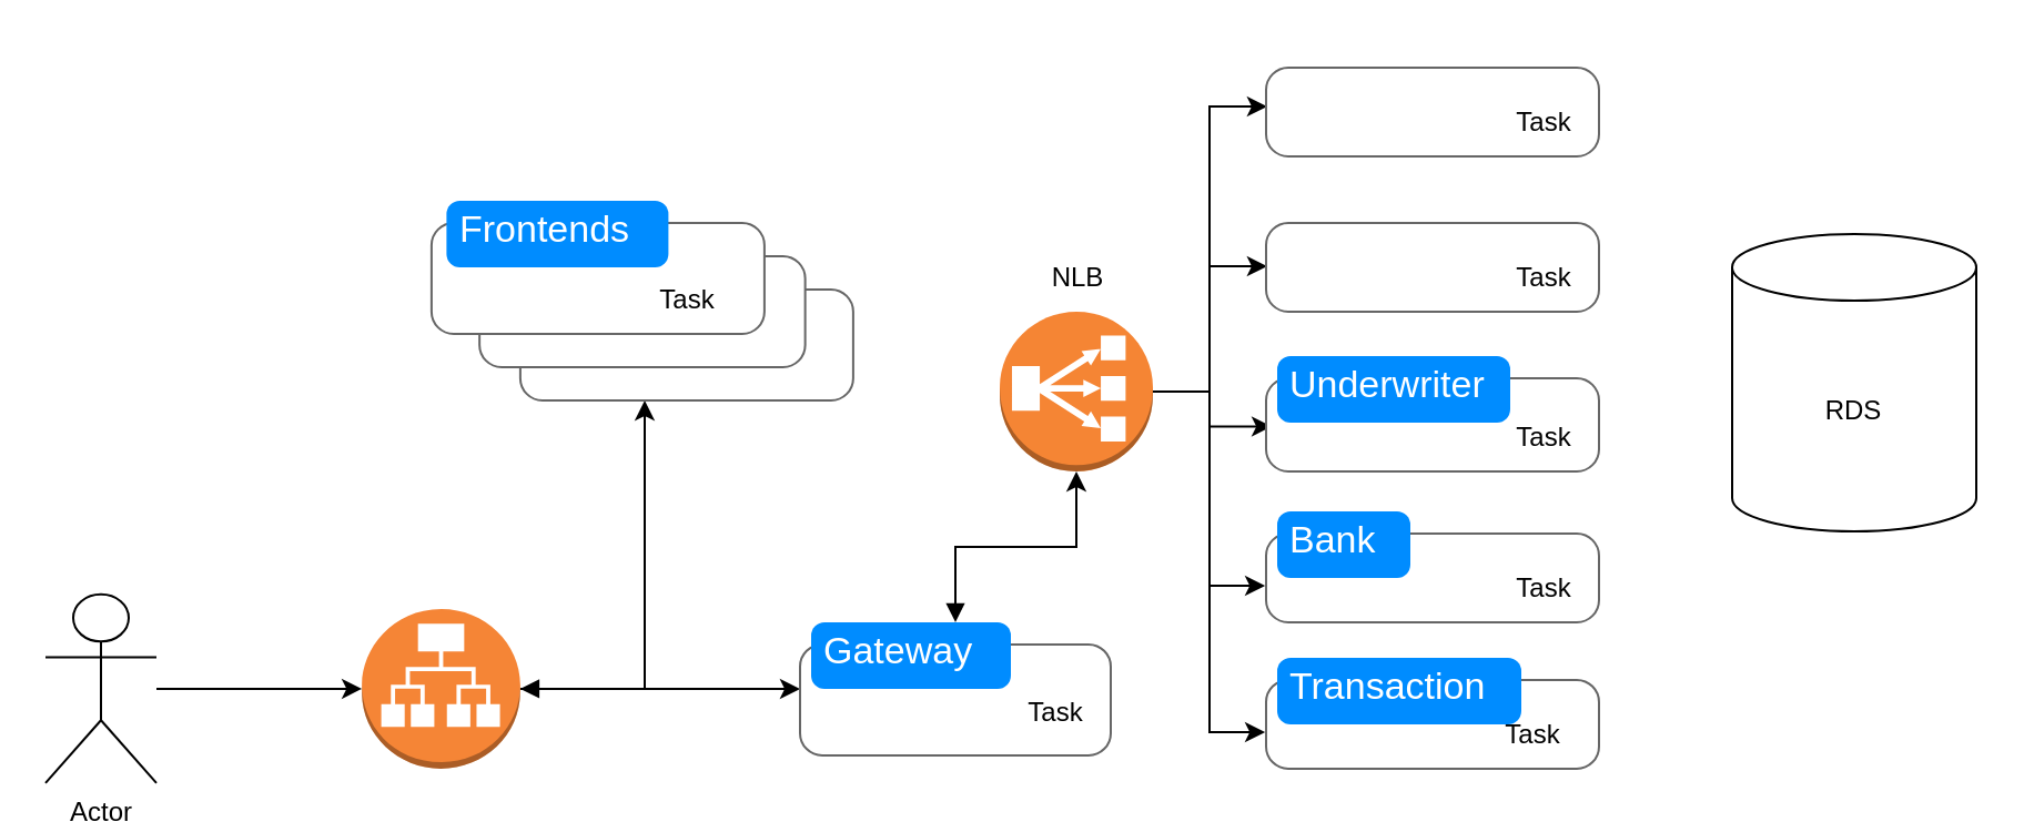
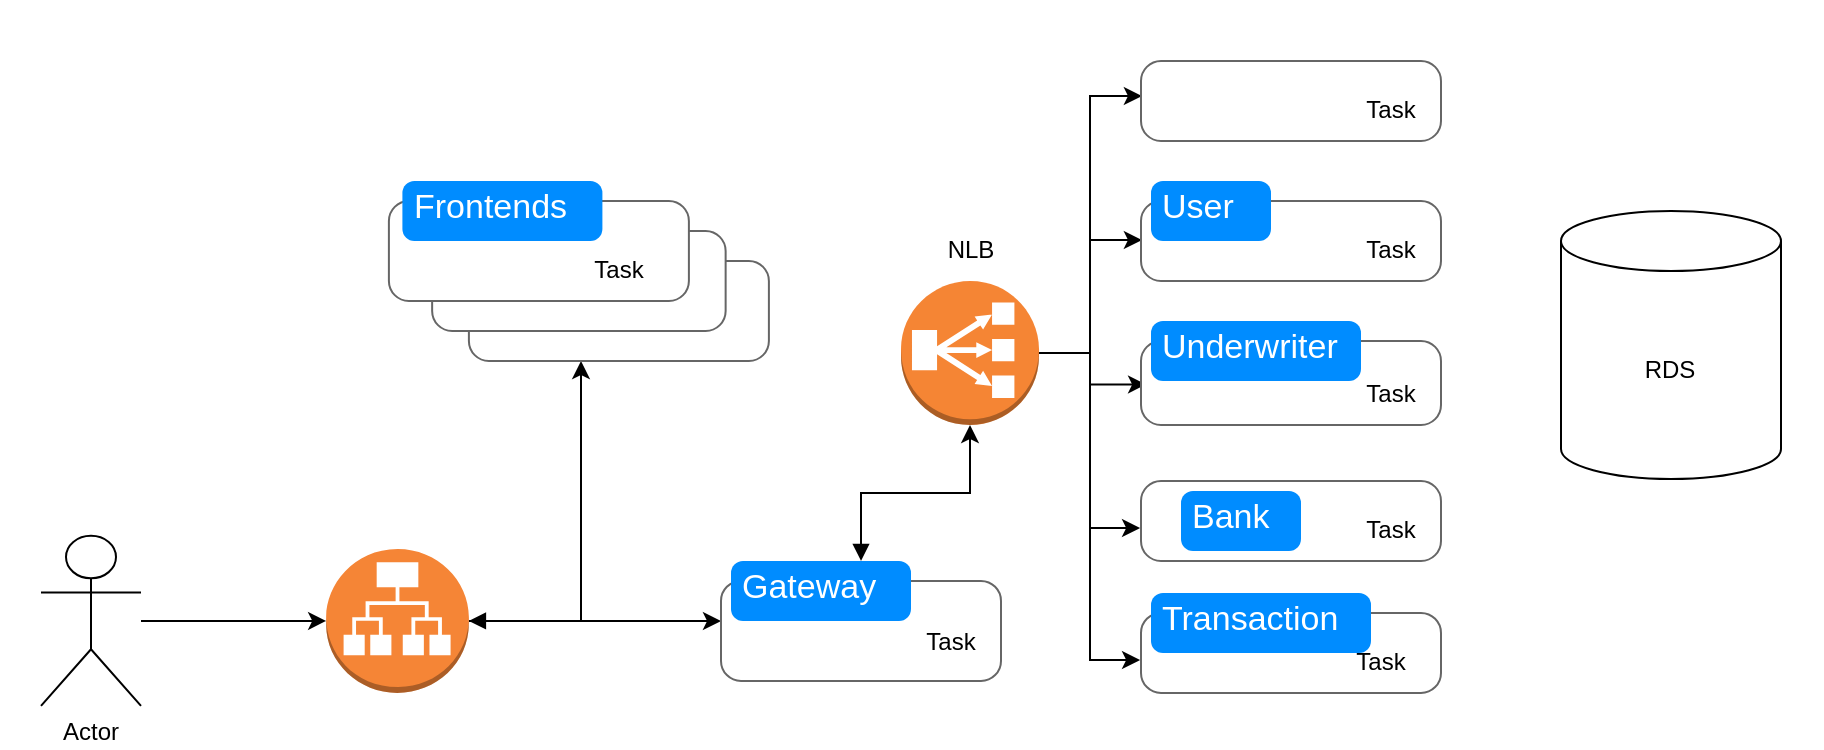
  <mxCell id="0" />
  <mxCell id="1" parent="0" />
  <mxCell id="2" style="edgeStyle=orthogonalEdgeStyle;rounded=0;orthogonalLoop=1;jettySize=auto;html=1;entryX=0;entryY=0.5;entryDx=0;entryDy=0;entryPerimeter=0;" edge="1" parent="1" source="3" target="7"><mxGeometry relative="1" as="geometry" /></mxCell>
  <mxCell id="3" value="Actor" style="shape=umlActor;verticalLabelPosition=bottom;verticalAlign=top;html=1;outlineConnect=0;" vertex="1" parent="1"><mxGeometry x="20" y="267.42" width="50" height="85.05" as="geometry" /></mxCell>
  <mxCell id="4" value="RDS" style="shape=cylinder3;whiteSpace=wrap;html=1;boundedLbl=1;backgroundOutline=1;size=15;" vertex="1" parent="1"><mxGeometry x="780" y="105" width="110" height="134" as="geometry" /></mxCell>
  <mxCell id="5" style="edgeStyle=orthogonalEdgeStyle;rounded=0;orthogonalLoop=1;jettySize=auto;html=1;exitX=1;exitY=0.5;exitDx=0;exitDy=0;exitPerimeter=0;startArrow=block;startFill=1;" edge="1" parent="1" source="7" target="18"><mxGeometry relative="1" as="geometry"><Array as="points"><mxPoint x="290" y="310" /></Array></mxGeometry></mxCell>
  <mxCell id="6" style="edgeStyle=orthogonalEdgeStyle;rounded=0;orthogonalLoop=1;jettySize=auto;html=1;" edge="1" parent="1" source="7" target="15"><mxGeometry relative="1" as="geometry"><Array as="points"><mxPoint x="350" y="310" /></Array></mxGeometry></mxCell>
  <mxCell id="7" value="" style="outlineConnect=0;dashed=0;verticalLabelPosition=bottom;verticalAlign=top;align=center;html=1;shape=mxgraph.aws3.application_load_balancer;fillColor=#F58536;gradientColor=none;rotation=0;" vertex="1" parent="1"><mxGeometry x="162.57" y="273.95" width="71.38" height="72" as="geometry" /></mxCell>
  <mxCell id="8" style="edgeStyle=orthogonalEdgeStyle;rounded=0;orthogonalLoop=1;jettySize=auto;html=1;entryX=0.003;entryY=0.55;entryDx=0;entryDy=0;entryPerimeter=0;" edge="1" parent="1" source="13" target="23"><mxGeometry relative="1" as="geometry" /></mxCell>
  <mxCell id="9" style="edgeStyle=orthogonalEdgeStyle;rounded=0;orthogonalLoop=1;jettySize=auto;html=1;entryX=0.003;entryY=0.59;entryDx=0;entryDy=0;entryPerimeter=0;" edge="1" parent="1" source="13" target="25"><mxGeometry relative="1" as="geometry" /></mxCell>
  <mxCell id="10" style="edgeStyle=orthogonalEdgeStyle;rounded=0;orthogonalLoop=1;jettySize=auto;html=1;entryX=0.017;entryY=0.61;entryDx=0;entryDy=0;entryPerimeter=0;" edge="1" parent="1" source="13" target="28"><mxGeometry relative="1" as="geometry" /></mxCell>
  <mxCell id="11" style="edgeStyle=orthogonalEdgeStyle;rounded=0;orthogonalLoop=1;jettySize=auto;html=1;entryX=-0.003;entryY=0.67;entryDx=0;entryDy=0;entryPerimeter=0;" edge="1" parent="1" source="13" target="31"><mxGeometry relative="1" as="geometry" /></mxCell>
  <mxCell id="12" style="edgeStyle=orthogonalEdgeStyle;rounded=0;orthogonalLoop=1;jettySize=auto;html=1;entryX=-0.003;entryY=0.671;entryDx=0;entryDy=0;entryPerimeter=0;" edge="1" parent="1" source="13" target="34"><mxGeometry relative="1" as="geometry" /></mxCell>
  <mxCell id="13" value="" style="outlineConnect=0;dashed=0;verticalLabelPosition=bottom;verticalAlign=top;align=center;html=1;shape=mxgraph.aws3.classic_load_balancer;fillColor=#F58534;gradientColor=none;" vertex="1" parent="1"><mxGeometry x="450" y="140" width="69" height="72" as="geometry" /></mxCell>
  <mxCell id="14" style="edgeStyle=orthogonalEdgeStyle;rounded=0;orthogonalLoop=1;jettySize=auto;html=1;entryX=0.5;entryY=1;entryDx=0;entryDy=0;entryPerimeter=0;startArrow=block;startFill=1;" edge="1" parent="1" source="15" target="13"><mxGeometry relative="1" as="geometry" /></mxCell>
  <mxCell id="15" value="" style="shape=mxgraph.mockup.containers.marginRect;rectMarginTop=10;strokeColor=#666666;strokeWidth=1;dashed=0;rounded=1;arcSize=5;recursiveResize=0;html=1;whiteSpace=wrap;" vertex="1" parent="1"><mxGeometry x="360" y="279.95" width="140" height="60" as="geometry" /></mxCell>
  <mxCell id="16" value="Gateway" style="shape=rect;strokeColor=none;fillColor=#008cff;strokeWidth=1;dashed=0;rounded=1;arcSize=20;fontColor=#ffffff;fontSize=17;spacing=2;spacingTop=-2;align=left;autosize=1;spacingLeft=4;resizeWidth=0;resizeHeight=0;perimeter=none;html=1;whiteSpace=wrap;" vertex="1" parent="15"><mxGeometry x="5" width="90" height="30" as="geometry" /></mxCell>
  <mxCell id="17" value="Task" style="text;html=1;align=center;verticalAlign=middle;resizable=0;points=[];autosize=1;strokeColor=none;fillColor=none;" vertex="1" parent="15"><mxGeometry x="90" y="26" width="50" height="30" as="geometry" /></mxCell>
  <mxCell id="18" value="" style="shape=mxgraph.mockup.containers.marginRect;rectMarginTop=10;strokeColor=#666666;strokeWidth=1;dashed=0;rounded=1;arcSize=5;recursiveResize=0;html=1;whiteSpace=wrap;" vertex="1" parent="1"><mxGeometry x="233.95" y="120" width="150" height="60" as="geometry" /></mxCell>
  <mxCell id="19" value="" style="shape=mxgraph.mockup.containers.marginRect;rectMarginTop=10;strokeColor=#666666;strokeWidth=1;dashed=0;rounded=1;arcSize=5;recursiveResize=0;html=1;whiteSpace=wrap;" vertex="1" parent="18"><mxGeometry x="-18.38" y="-15" width="146.75" height="60" as="geometry" /></mxCell>
  <mxCell id="20" value="" style="shape=mxgraph.mockup.containers.marginRect;rectMarginTop=10;strokeColor=#666666;strokeWidth=1;dashed=0;rounded=1;arcSize=5;recursiveResize=0;html=1;whiteSpace=wrap;" vertex="1" parent="18"><mxGeometry x="-40" y="-30" width="150" height="60" as="geometry" /></mxCell>
  <mxCell id="21" value="Frontends" style="shape=rect;strokeColor=none;fillColor=#008cff;strokeWidth=1;dashed=0;rounded=1;arcSize=20;fontColor=#ffffff;fontSize=17;spacing=2;spacingTop=-2;align=left;autosize=1;spacingLeft=4;resizeWidth=0;resizeHeight=0;perimeter=none;html=1;whiteSpace=wrap;" vertex="1" parent="18"><mxGeometry x="-33.25" y="-30" width="100" height="30" as="geometry" /></mxCell>
  <mxCell id="22" value="Task" style="text;html=1;align=center;verticalAlign=middle;resizable=0;points=[];autosize=1;strokeColor=none;fillColor=none;" vertex="1" parent="18"><mxGeometry x="50" width="50" height="30" as="geometry" /></mxCell>
  <mxCell id="23" value="" style="shape=mxgraph.mockup.containers.marginRect;rectMarginTop=10;strokeColor=#666666;strokeWidth=1;dashed=0;rounded=1;arcSize=5;recursiveResize=0;html=1;whiteSpace=wrap;" vertex="1" parent="1"><mxGeometry x="570" y="20" width="150" height="50" as="geometry" /></mxCell>
  <mxCell id="24" value="Task" style="text;html=1;align=center;verticalAlign=middle;resizable=0;points=[];autosize=1;strokeColor=none;fillColor=none;" vertex="1" parent="23"><mxGeometry x="100" y="20" width="50" height="30" as="geometry" /></mxCell>
  <mxCell id="25" value="" style="shape=mxgraph.mockup.containers.marginRect;rectMarginTop=10;strokeColor=#666666;strokeWidth=1;dashed=0;rounded=1;arcSize=5;recursiveResize=0;html=1;whiteSpace=wrap;" vertex="1" parent="1"><mxGeometry x="570" y="90" width="150" height="50" as="geometry" /></mxCell>
+ <mxCell id="26" value="User" style="shape=rect;strokeColor=none;fillColor=#008cff;strokeWidth=1;dashed=0;rounded=1;arcSize=20;fontColor=#ffffff;fontSize=17;spacing=2;spacingTop=-2;align=left;autosize=1;spacingLeft=4;resizeWidth=0;resizeHeight=0;perimeter=none;html=1;whiteSpace=wrap;" vertex="1" parent="25"><mxGeometry x="5" width="60" height="30" as="geometry" /></mxCell>
  <mxCell id="27" value="Task" style="text;html=1;align=center;verticalAlign=middle;resizable=0;points=[];autosize=1;strokeColor=none;fillColor=none;" vertex="1" parent="25"><mxGeometry x="100" y="20" width="50" height="30" as="geometry" /></mxCell>
  <mxCell id="28" value="" style="shape=mxgraph.mockup.containers.marginRect;rectMarginTop=10;strokeColor=#666666;strokeWidth=1;dashed=0;rounded=1;arcSize=5;recursiveResize=0;html=1;whiteSpace=wrap;" vertex="1" parent="1"><mxGeometry x="570" y="160" width="150" height="52" as="geometry" /></mxCell>
  <mxCell id="29" value="Underwriter" style="shape=rect;strokeColor=none;fillColor=#008cff;strokeWidth=1;dashed=0;rounded=1;arcSize=20;fontColor=#ffffff;fontSize=17;spacing=2;spacingTop=-2;align=left;autosize=1;spacingLeft=4;resizeWidth=0;resizeHeight=0;perimeter=none;html=1;whiteSpace=wrap;" vertex="1" parent="28"><mxGeometry x="5" width="105" height="30" as="geometry" /></mxCell>
  <mxCell id="30" value="Task" style="text;html=1;align=center;verticalAlign=middle;resizable=0;points=[];autosize=1;strokeColor=none;fillColor=none;" vertex="1" parent="28"><mxGeometry x="100" y="22" width="50" height="30" as="geometry" /></mxCell>
  <mxCell id="31" value="" style="shape=mxgraph.mockup.containers.marginRect;rectMarginTop=10;strokeColor=#666666;strokeWidth=1;dashed=0;rounded=1;arcSize=5;recursiveResize=0;html=1;whiteSpace=wrap;" vertex="1" parent="1"><mxGeometry x="570" y="230" width="150" height="50" as="geometry" /></mxCell>
- <mxCell id="32" value="Bank" style="shape=rect;strokeColor=none;fillColor=#008cff;strokeWidth=1;dashed=0;rounded=1;arcSize=20;fontColor=#ffffff;fontSize=17;spacing=2;spacingTop=-2;align=left;autosize=1;spacingLeft=4;resizeWidth=0;resizeHeight=0;perimeter=none;html=1;whiteSpace=wrap;" vertex="1" parent="31"><mxGeometry x="5" width="60" height="30" as="geometry" /></mxCell>
+ <mxCell id="32" value="Bank" style="shape=rect;strokeColor=none;fillColor=#008cff;strokeWidth=1;dashed=0;rounded=1;arcSize=20;fontColor=#ffffff;fontSize=17;spacing=2;spacingTop=-2;align=left;autosize=1;spacingLeft=4;resizeWidth=0;resizeHeight=0;perimeter=none;html=1;whiteSpace=wrap;" vertex="1" parent="31"><mxGeometry x="20" y="15" width="60" height="30" as="geometry" /></mxCell>
  <mxCell id="33" value="Task" style="text;html=1;align=center;verticalAlign=middle;resizable=0;points=[];autosize=1;strokeColor=none;fillColor=none;" vertex="1" parent="31"><mxGeometry x="100" y="20" width="50" height="30" as="geometry" /></mxCell>
  <mxCell id="34" value="" style="shape=mxgraph.mockup.containers.marginRect;rectMarginTop=10;strokeColor=#666666;strokeWidth=1;dashed=0;rounded=1;arcSize=5;recursiveResize=0;html=1;whiteSpace=wrap;" vertex="1" parent="1"><mxGeometry x="570" y="295.95" width="150" height="50" as="geometry" /></mxCell>
  <mxCell id="35" value="Transaction" style="shape=rect;strokeColor=none;fillColor=#008cff;strokeWidth=1;dashed=0;rounded=1;arcSize=20;fontColor=#ffffff;fontSize=17;spacing=2;spacingTop=-2;align=left;autosize=1;spacingLeft=4;resizeWidth=0;resizeHeight=0;perimeter=none;html=1;whiteSpace=wrap;" vertex="1" parent="34"><mxGeometry x="5" width="110" height="30" as="geometry" /></mxCell>
  <mxCell id="36" value="Task" style="text;html=1;align=center;verticalAlign=middle;resizable=0;points=[];autosize=1;strokeColor=none;fillColor=none;" vertex="1" parent="34"><mxGeometry x="95" y="20" width="50" height="30" as="geometry" /></mxCell>
  <mxCell id="37" value="NLB" style="text;html=1;align=center;verticalAlign=middle;resizable=0;points=[];autosize=1;strokeColor=none;fillColor=none;" vertex="1" parent="1"><mxGeometry x="459.5" y="110" width="50" height="30" as="geometry" /></mxCell>
